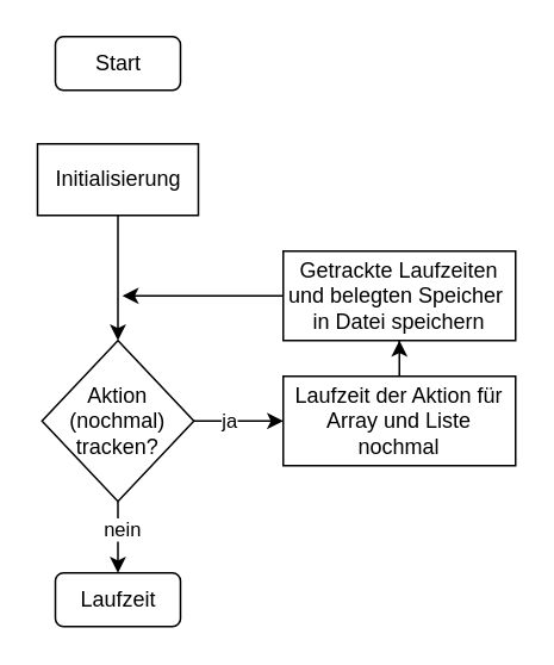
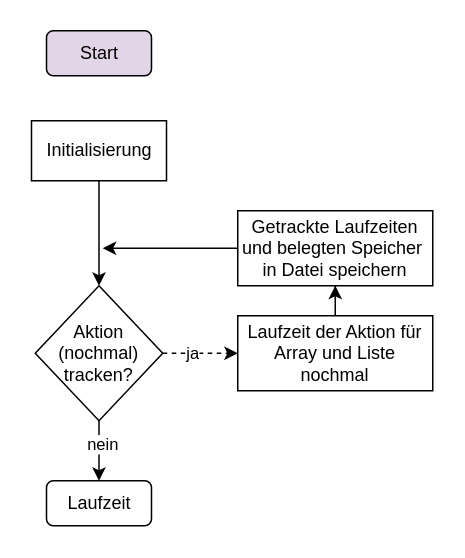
  <mxCell id="0" />
  <mxCell id="1" parent="0" />
- <mxCell id="2" value="Start" style="rounded=1;whiteSpace=wrap;html=1;" parent="1" vertex="1"><mxGeometry x="30.5" y="20" width="70" height="30" as="geometry" /></mxCell>
+ <mxCell id="2" value="Start" style="rounded=1;whiteSpace=wrap;html=1;fillColor=#e1d5e7;" parent="1" vertex="1"><mxGeometry x="30.5" y="20" width="70" height="30" as="geometry" /></mxCell>
  <mxCell id="3" value="Laufzeit" style="rounded=1;whiteSpace=wrap;html=1;" parent="1" vertex="1"><mxGeometry x="30.5" y="320" width="70" height="30" as="geometry" /></mxCell>
  <mxCell id="4" style="edgeStyle=orthogonalEdgeStyle;rounded=0;orthogonalLoop=1;jettySize=auto;html=1;entryX=0.5;entryY=0;entryDx=0;entryDy=0;" parent="1" source="5" target="10" edge="1"><mxGeometry relative="1" as="geometry"><mxPoint x="65.5" y="170" as="targetPoint" /></mxGeometry></mxCell>
  <mxCell id="5" value="Initialisierung" style="rounded=0;whiteSpace=wrap;html=1;" parent="1" vertex="1"><mxGeometry x="20.5" y="80" width="90" height="40" as="geometry" /></mxCell>
- <mxCell id="6" style="edgeStyle=orthogonalEdgeStyle;rounded=0;orthogonalLoop=1;jettySize=auto;html=1;entryX=0;entryY=0.5;entryDx=0;entryDy=0;" parent="1" source="10" target="12" edge="1"><mxGeometry relative="1" as="geometry" /></mxCell>
+ <mxCell id="6" style="edgeStyle=orthogonalEdgeStyle;rounded=0;orthogonalLoop=1;jettySize=auto;html=1;entryX=0;entryY=0.5;entryDx=0;entryDy=0;dashed=1;" parent="1" source="10" target="12" edge="1"><mxGeometry relative="1" as="geometry" /></mxCell>
  <mxCell id="7" value="ja" style="edgeLabel;html=1;align=center;verticalAlign=middle;resizable=0;points=[];" parent="6" vertex="1" connectable="0"><mxGeometry x="-0.251" y="1" relative="1" as="geometry"><mxPoint as="offset" /></mxGeometry></mxCell>
  <mxCell id="8" style="edgeStyle=orthogonalEdgeStyle;rounded=0;orthogonalLoop=1;jettySize=auto;html=1;entryX=0.5;entryY=0;entryDx=0;entryDy=0;" parent="1" source="10" target="3" edge="1"><mxGeometry relative="1" as="geometry" /></mxCell>
  <mxCell id="9" value="nein" style="edgeLabel;html=1;align=center;verticalAlign=middle;resizable=0;points=[];" parent="8" vertex="1" connectable="0"><mxGeometry x="-0.245" y="2" relative="1" as="geometry"><mxPoint as="offset" /></mxGeometry></mxCell>
  <mxCell id="10" value="Aktion (nochmal)&lt;br&gt;tracken?&lt;br&gt;" style="rhombus;whiteSpace=wrap;html=1;" parent="1" vertex="1"><mxGeometry x="23" y="190" width="85" height="90" as="geometry" /></mxCell>
  <mxCell id="11" style="edgeStyle=orthogonalEdgeStyle;rounded=0;orthogonalLoop=1;jettySize=auto;html=1;entryX=0.5;entryY=1;entryDx=0;entryDy=0;" parent="1" source="12" target="14" edge="1"><mxGeometry relative="1" as="geometry" /></mxCell>
  <mxCell id="12" value="Laufzeit der Aktion für Array und Liste nochmal" style="rounded=0;whiteSpace=wrap;html=1;" parent="1" vertex="1"><mxGeometry x="158" y="210" width="130" height="50" as="geometry" /></mxCell>
  <mxCell id="13" style="edgeStyle=orthogonalEdgeStyle;rounded=0;orthogonalLoop=1;jettySize=auto;html=1;" parent="1" source="14" edge="1"><mxGeometry relative="1" as="geometry"><mxPoint x="68" y="165" as="targetPoint" /></mxGeometry></mxCell>
  <mxCell id="14" value="Getrackte Laufzeiten und belegten Speicher&amp;nbsp;&lt;br&gt;in Datei speichern" style="rounded=0;whiteSpace=wrap;html=1;" parent="1" vertex="1"><mxGeometry x="158" y="140" width="130" height="50" as="geometry" /></mxCell>
